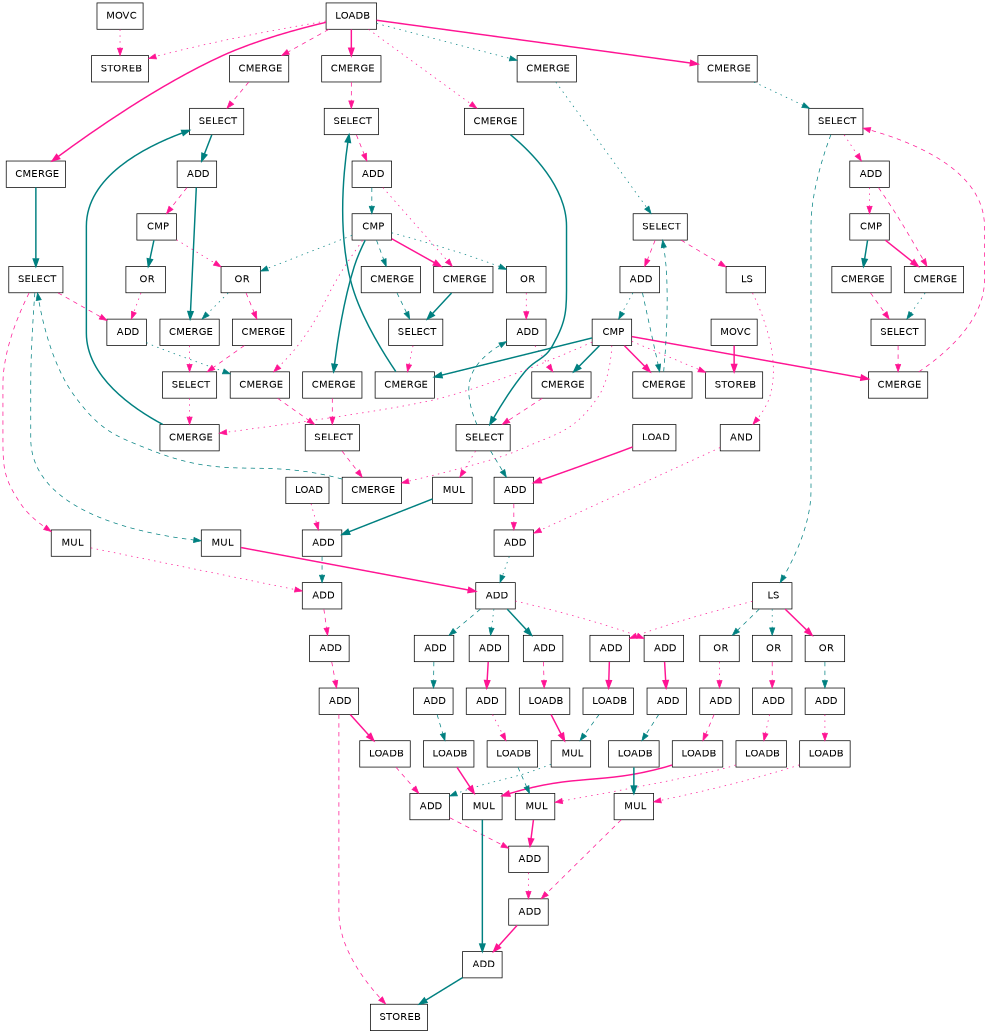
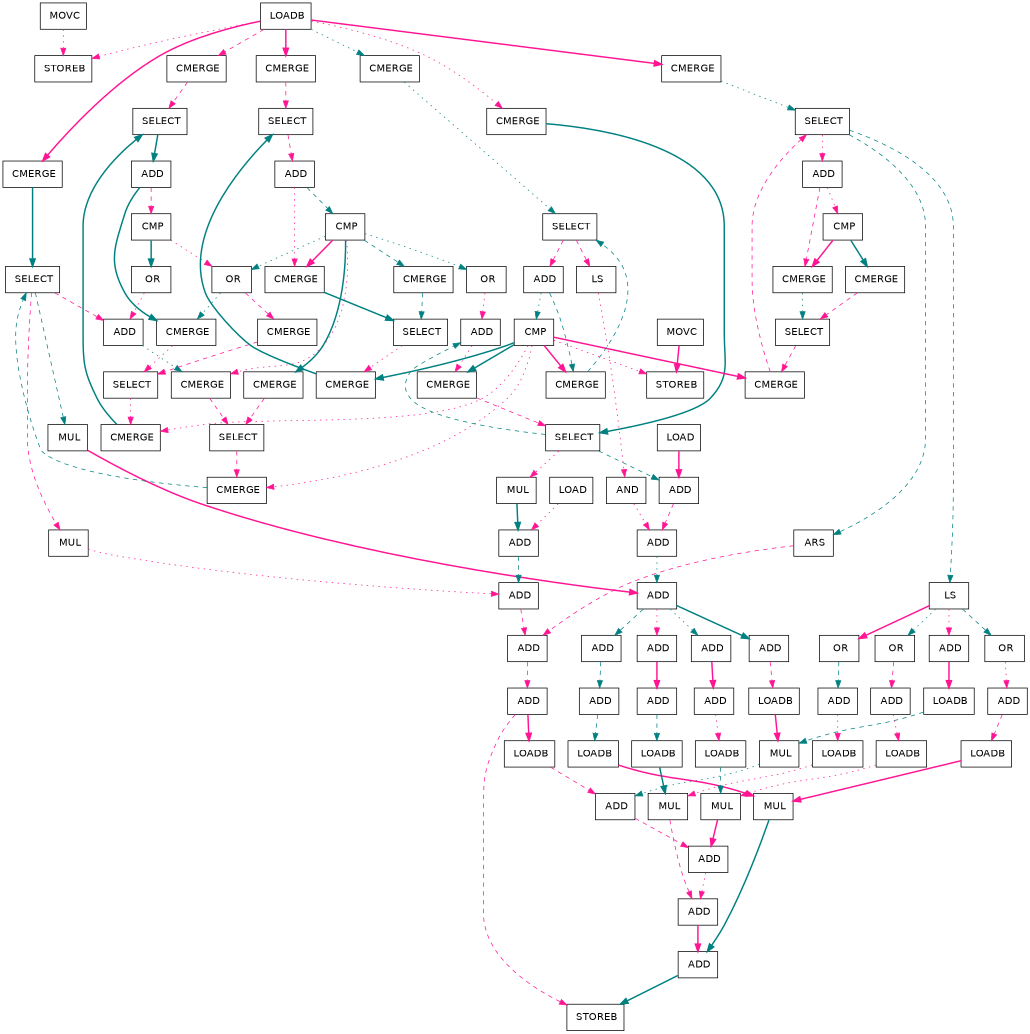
  digraph {
    compound=true
    nslimit=1000.0
    node [fontname=Helvetica shape=box]
    edge [color=deeppink style=dashed]
    n1 [label=" STOREB"]
    n2 [label=" MOVC"]
    n3 [label=" LOADB"]
    n4 [label=" CMERGE"]
    n5 [label=" CMERGE"]
    n6 [label=" CMERGE"]
    n7 [label=" CMERGE"]
    n8 [label=" CMERGE"]
    n9 [label=" CMERGE"]
    n10 [label=" MOVC"]
    n11 [label=" STOREB"]
    n12 [label=" SELECT"]
    n13 [label=" ADD"]
+   n14 [label=" ARS"]
    n15 [label=" LS"]
    n16 [label=" CMP"]
    n17 [label=" CMERGE"]
    n18 [label=" SELECT"]
    n19 [label=" CMERGE"]
    n20 [label=" CMERGE"]
    n21 [label=" ADD"]
    n22 [label=" ADD"]
    n23 [label=" STOREB"]
    n24 [label=" LOADB"]
    n25 [label=" ADD"]
    n26 [label=" ADD"]
    n27 [label=" ADD"]
    n28 [label=" ADD"]
    n29 [label=" OR"]
    n30 [label=" OR"]
    n31 [label=" OR"]
    n32 [label=" ADD"]
    n33 [label=" ADD"]
    n34 [label=" LOADB"]
    n35 [label=" MUL"]
    n36 [label=" SELECT"]
    n37 [label=" ADD"]
    n38 [label=" MUL"]
    n39 [label=" MUL"]
    n40 [label=" ADD"]
    n41 [label=" LOADB"]
    n42 [label=" MUL"]
    n43 [label=" ADD"]
    n44 [label=" LOADB"]
    n45 [label=" MUL"]
    n46 [label=" LOADB"]
    n47 [label=" MUL"]
    n48 [label=" OR"]
    n49 [label=" ADD"]
    n50 [label=" CMERGE"]
    n51 [label=" CMERGE"]
    n52 [label=" SELECT"]
    n53 [label=" CMERGE"]
    n54 [label=" ADD"]
    n55 [label=" ADD"]
    n56 [label=" ADD"]
    n57 [label=" ADD"]
    n58 [label=" ADD"]
    n59 [label=" ADD"]
    n60 [label=" ADD"]
    n61 [label=" LOADB"]
    n62 [label=" ADD"]
    n63 [label=" LOADB"]
    n64 [label=" ADD"]
    n65 [label=" LOADB"]
    n66 [label=" LOADB"]
    n67 [label=" SELECT"]
    n68 [label=" ADD"]
    n69 [label=" CMP"]
    n70 [label=" CMERGE"]
    n71 [label=" SELECT"]
    n72 [label=" CMERGE"]
    n73 [label=" OR"]
    n74 [label=" OR"]
    n75 [label=" CMERGE"]
    n76 [label=" SELECT"]
    n77 [label=" ADD"]
    n78 [label=" CMP"]
    n79 [label=" CMERGE"]
    n80 [label=" SELECT"]
    n81 [label=" CMERGE"]
    n82 [label=" CMERGE"]
    n83 [label=" CMERGE"]
    n84 [label=" SELECT"]
    n85 [label=" ADD"]
    n86 [label=" LS"]
    n87 [label=" CMP"]
    n88 [label=" CMERGE"]
    n89 [label=" AND"]
    n90 [label=" ADD"]
    n91 [label=" SELECT"]
    n92 [label=" MUL"]
    n93 [label=" ADD"]
    n94 [label=" ADD"]
    n95 [label=" LOAD"]
    n96 [label=" LOAD"]
    n2 -> n1 [style=dotted]
    n3 -> n1 [style=dotted]
    n3 -> n4 [style=bold]
    n3 -> n5 [style=bold]
    n3 -> n6
    n3 -> n7 [style=bold]
    n3 -> n8 [color=teal style=dotted]
    n3 -> n9 [style=dotted]
    n4 -> n12 [color=teal style=dotted]
    n5 -> n36 [color=teal style=bold]
    n6 -> n67
    n7 -> n76
    n8 -> n84 [color=teal style=dotted]
    n9 -> n91 [color=teal style=bold]
    n10 -> n11 [style=bold]
    n12 -> n13 [style=dotted]
+   n12 -> n14 [color=teal]
    n12 -> n15 [color=teal]
    n13 -> n16 [style=dotted]
    n13 -> n17
+   n14 -> n21
    n15 -> n29 [color=teal]
    n15 -> n30 [style=bold]
    n15 -> n31 [color=teal style=dotted]
    n15 -> n32 [style=dotted]
    n16 -> n17 [style=bold]
    n16 -> n20 [color=teal style=bold]
    n17 -> n18 [color=teal style=dotted]
    n18 -> n19
    n19 -> n12
    n20 -> n18
    n21 -> n22
    n22 -> n23
    n22 -> n24 [style=bold]
    n24 -> n25
    n25 -> n26
    n26 -> n27 [style=dotted]
    n27 -> n28 [style=bold]
    n28 -> n23 [color=teal style=bold]
    n29 -> n33 [style=dotted]
    n30 -> n40 [color=teal]
    n31 -> n43
    n32 -> n46 [style=bold]
    n33 -> n34
    n34 -> n35 [style=bold]
    n35 -> n28 [color=teal style=bold]
    n36 -> n37
    n36 -> n38
    n36 -> n39 [color=teal]
    n37 -> n51 [color=teal style=dotted]
    n38 -> n54 [style=dotted]
    n39 -> n55 [style=bold]
    n40 -> n41 [style=dotted]
    n41 -> n42 [style=dotted]
    n42 -> n27
    n43 -> n44 [style=dotted]
    n44 -> n45 [style=dotted]
    n45 -> n26 [style=bold]
    n46 -> n47 [color=teal]
    n47 -> n25 [color=teal style=dotted]
    n48 -> n49 [style=dotted]
    n49 -> n50 [style=dotted]
    n50 -> n91
    n51 -> n52
    n52 -> n53
    n53 -> n36 [color=teal]
    n54 -> n21
    n55 -> n56 [color=teal]
    n55 -> n57 [style=dotted]
    n55 -> n58 [color=teal style=dotted]
    n55 -> n59 [color=teal style=bold]
    n56 -> n60 [color=teal]
    n57 -> n62 [style=bold]
    n58 -> n64 [style=bold]
    n59 -> n66
    n60 -> n61 [color=teal]
    n61 -> n35 [style=bold]
    n62 -> n63 [color=teal]
    n63 -> n42 [color=teal style=bold]
    n64 -> n65 [style=dotted]
    n65 -> n45 [color=teal]
    n66 -> n47 [style=bold]
    n67 -> n68 [color=teal style=bold]
    n68 -> n69
    n68 -> n70 [color=teal style=bold]
    n69 -> n73 [style=dotted]
    n69 -> n74 [color=teal style=bold]
    n70 -> n71 [style=dotted]
    n71 -> n72 [style=dotted]
    n72 -> n67 [color=teal style=bold]
    n73 -> n70 [color=teal style=dotted]
    n73 -> n75
    n74 -> n37 [style=dotted]
    n75 -> n71
    n76 -> n77
    n77 -> n78 [color=teal]
    n77 -> n79 [style=dotted]
    n78 -> n48 [color=teal style=dotted]
    n78 -> n51 [style=dotted]
    n78 -> n73 [color=teal style=dotted]
    n78 -> n79 [style=bold]
    n78 -> n82 [color=teal style=bold]
    n78 -> n83 [color=teal]
    n79 -> n80 [color=teal style=bold]
    n80 -> n81 [style=dotted]
    n81 -> n76 [color=teal style=bold]
    n82 -> n52
    n83 -> n80 [color=teal]
    n84 -> n85
    n84 -> n86
    n85 -> n87 [color=teal style=dotted]
    n85 -> n88 [color=teal]
    n86 -> n89 [style=dotted]
    n87 -> n11 [style=dotted]
    n87 -> n19 [style=bold]
    n87 -> n50 [color=teal style=bold]
    n87 -> n53 [style=dotted]
    n87 -> n72 [style=dotted]
    n87 -> n81 [color=teal style=bold]
    n87 -> n88 [style=bold]
    n88 -> n84 [color=teal]
    n89 -> n90 [style=dotted]
    n90 -> n55 [color=teal style=dotted]
    n91 -> n49 [color=teal]
    n91 -> n92 [style=dotted]
    n91 -> n93 [color=teal]
    n92 -> n94 [color=teal style=bold]
    n93 -> n90
    n94 -> n54 [color=teal]
    n95 -> n94 [style=dotted]
    n96 -> n93 [style=bold]
  }
